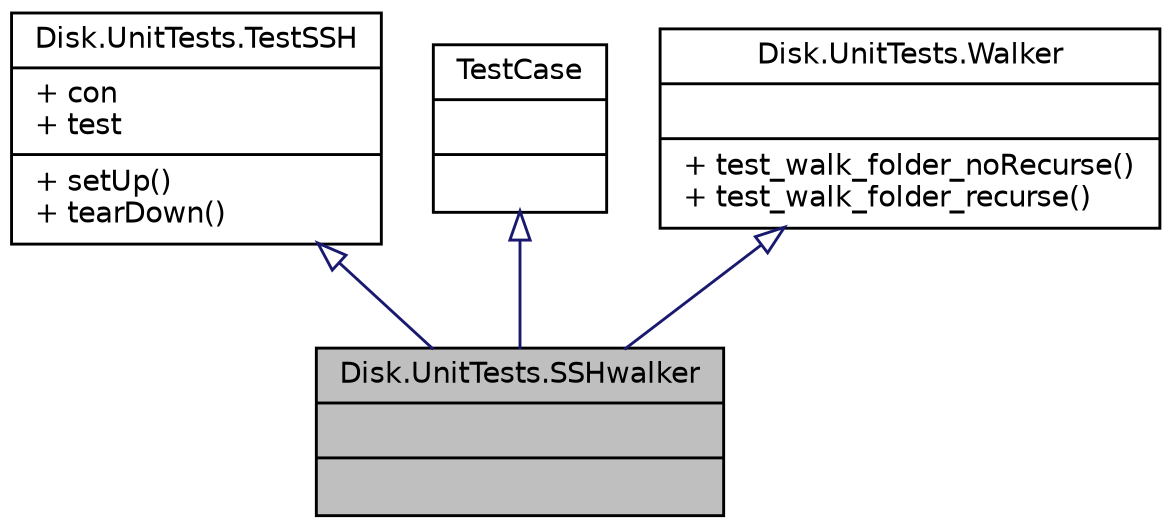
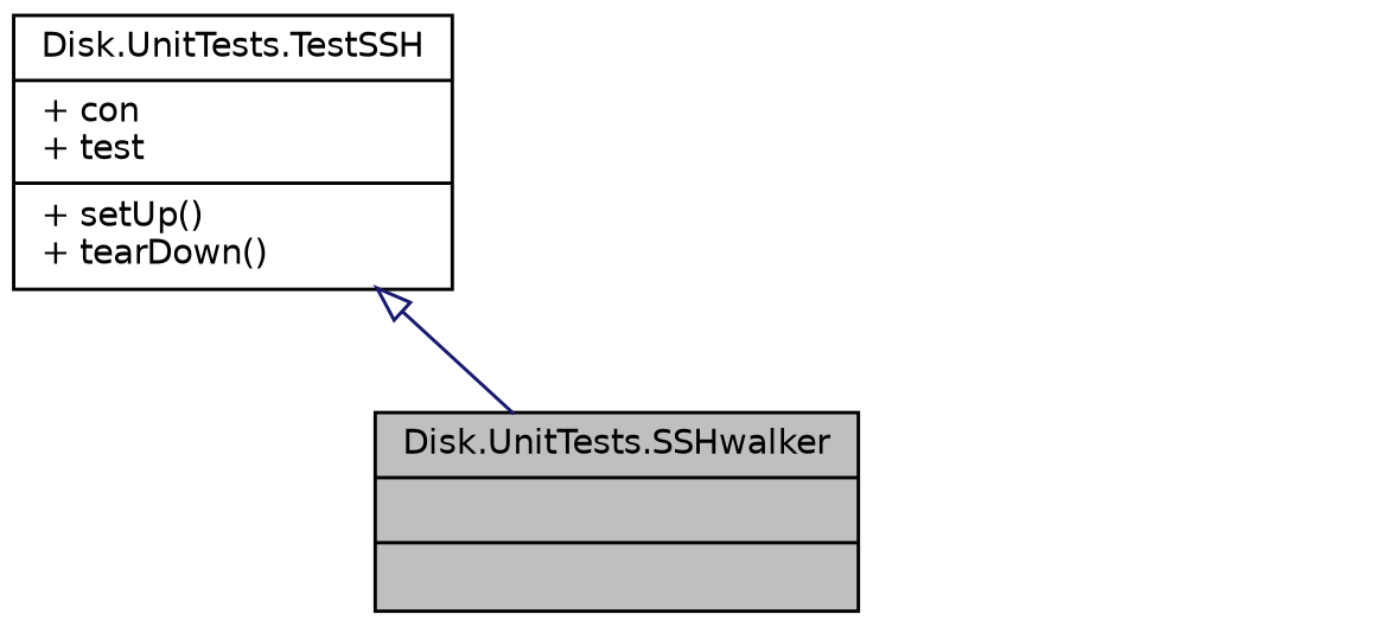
  digraph {
    node [color=black fontname=Helvetica fontsize=10 shape=record]
    edge [arrowtail=onormal color=midnightblue dir=back fontname=Helvetica fontsize=10 labelfontname=Helvetica labelfontsize=10 style=solid]
    n1 [fillcolor=grey75 fontcolor=black height=0.2 label="{Disk.UnitTests.SSHwalker\n||}" style=filled width=0.4]
    n2 [height=0.2 label="{Disk.UnitTests.TestSSH\n|+ con\l+ test\l|+ setUp()\l+ tearDown()\l}" width=0.4]
-   n3 [height=0.2 label="{TestCase\n||}" width=0.4]
-   n4 [height=0.2 label="{Disk.UnitTests.Walker\n||+ test_walk_folder_noRecurse()\l+ test_walk_folder_recurse()\l}" width=0.4]
    n2 -> n1
-   n3 -> n1
-   n4 -> n1
  }
